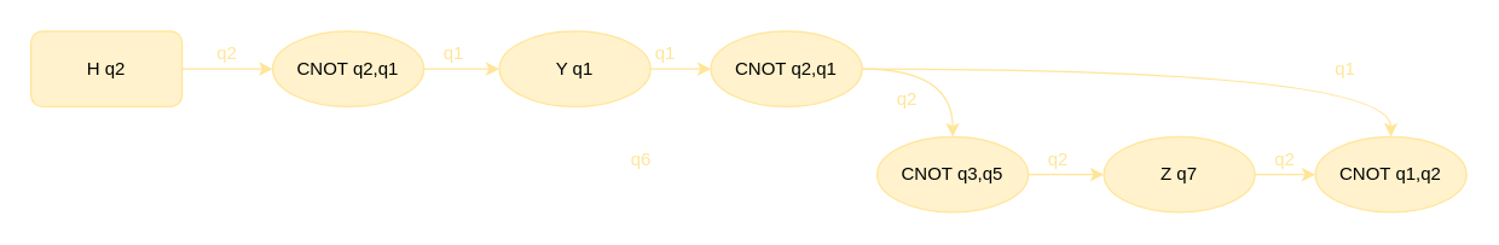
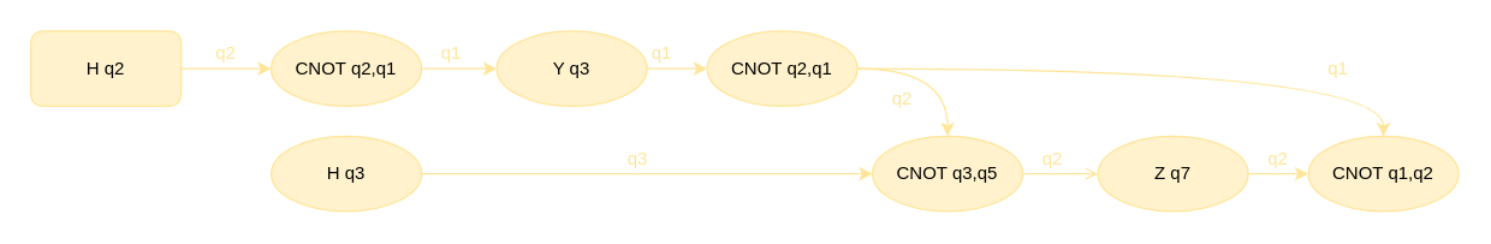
  <mxCell id="0" />
  <mxCell id="1" parent="0" />
  <mxCell id="2" style="edgeStyle=orthogonalEdgeStyle;rounded=0;orthogonalLoop=1;jettySize=auto;html=1;exitX=1;exitY=0.5;exitDx=0;exitDy=0;entryX=0;entryY=0.5;entryDx=0;entryDy=0;fontColor=none;labelBackgroundColor=none;noLabel=1;strokeColor=#FFE599;" edge="1" parent="1" source="3" target="10"><mxGeometry relative="1" as="geometry" /></mxCell>
  <mxCell id="3" value="CNOT q2,q1" style="ellipse;whiteSpace=wrap;html=1;strokeColor=#FFE599;fillColor=#FFF2CC;" vertex="1" parent="1"><mxGeometry x="180" y="20" width="100" height="50" as="geometry" /></mxCell>
  <mxCell id="4" style="edgeStyle=orthogonalEdgeStyle;orthogonalLoop=1;jettySize=auto;html=1;exitX=1;exitY=0.5;exitDx=0;exitDy=0;curved=1;strokeColor=#FFE599;" edge="1" parent="1" source="6" target="8"><mxGeometry relative="1" as="geometry" /></mxCell>
  <mxCell id="5" style="edgeStyle=orthogonalEdgeStyle;orthogonalLoop=1;jettySize=auto;html=1;exitX=1;exitY=0.5;exitDx=0;exitDy=0;entryX=0.5;entryY=0;entryDx=0;entryDy=0;curved=1;strokeColor=#FFE599;" edge="1" parent="1" source="6" target="23"><mxGeometry relative="1" as="geometry" /></mxCell>
  <mxCell id="6" value="CNOT q2,q1" style="ellipse;whiteSpace=wrap;html=1;strokeColor=#FFE599;fillColor=#FFF2CC;" vertex="1" parent="1"><mxGeometry x="470" y="20" width="100" height="50" as="geometry" /></mxCell>
- <mxCell id="7" style="edgeStyle=orthogonalEdgeStyle;rounded=0;orthogonalLoop=1;jettySize=auto;html=1;exitX=1;exitY=0.5;exitDx=0;exitDy=0;entryX=0;entryY=0.5;entryDx=0;entryDy=0;strokeColor=#FFE599;" edge="1" parent="1" source="8" target="14"><mxGeometry relative="1" as="geometry" /></mxCell>
+ <mxCell id="7" style="edgeStyle=orthogonalEdgeStyle;rounded=0;orthogonalLoop=1;jettySize=auto;html=1;exitX=1;exitY=0.5;exitDx=0;exitDy=0;entryX=0;entryY=0.5;entryDx=0;entryDy=0;strokeColor=#FFE599;endArrow=open;" edge="1" parent="1" source="8" target="14"><mxGeometry relative="1" as="geometry" /></mxCell>
  <mxCell id="8" value="CNOT q3,q5" style="ellipse;whiteSpace=wrap;html=1;strokeColor=#FFE599;fillColor=#FFF2CC;" vertex="1" parent="1"><mxGeometry x="580" y="90" width="100" height="50" as="geometry" /></mxCell>
  <mxCell id="9" style="edgeStyle=orthogonalEdgeStyle;rounded=0;orthogonalLoop=1;jettySize=auto;html=1;exitX=1;exitY=0.5;exitDx=0;exitDy=0;entryX=0;entryY=0.5;entryDx=0;entryDy=0;strokeColor=#FFE599;" edge="1" parent="1" source="10" target="6"><mxGeometry relative="1" as="geometry" /></mxCell>
- <mxCell id="10" value="Y q1" style="ellipse;whiteSpace=wrap;html=1;strokeColor=#FFE599;fillColor=#FFF2CC;" vertex="1" parent="1"><mxGeometry x="330" y="20" width="100" height="50" as="geometry" /></mxCell>
+ <mxCell id="10" value="Y q3" style="ellipse;whiteSpace=wrap;html=1;strokeColor=#FFE599;fillColor=#FFF2CC;" vertex="1" parent="1"><mxGeometry x="330" y="20" width="100" height="50" as="geometry" /></mxCell>
+ <mxCell id="11" style="edgeStyle=orthogonalEdgeStyle;rounded=0;orthogonalLoop=1;jettySize=auto;html=1;exitX=1;exitY=0.5;exitDx=0;exitDy=0;entryX=0;entryY=0.5;entryDx=0;entryDy=0;strokeColor=#FFE599;" edge="1" parent="1" source="12" target="8"><mxGeometry relative="1" as="geometry" /></mxCell>
+ <mxCell id="12" value="H q3" style="ellipse;whiteSpace=wrap;html=1;strokeColor=#FFE599;fillColor=#FFF2CC;" vertex="1" parent="1"><mxGeometry x="180" y="90" width="100" height="50" as="geometry" /></mxCell>
  <mxCell id="13" style="edgeStyle=orthogonalEdgeStyle;rounded=0;orthogonalLoop=1;jettySize=auto;html=1;exitX=1;exitY=0.5;exitDx=0;exitDy=0;entryX=0;entryY=0.5;entryDx=0;entryDy=0;strokeColor=#FFE599;" edge="1" parent="1" source="14" target="23"><mxGeometry relative="1" as="geometry" /></mxCell>
  <mxCell id="14" value="Z q7" style="ellipse;whiteSpace=wrap;html=1;strokeColor=#FFE599;fillColor=#FFF2CC;" vertex="1" parent="1"><mxGeometry x="730" y="90" width="100" height="50" as="geometry" /></mxCell>
  <mxCell id="15" value="q1" style="text;html=1;strokeColor=none;fillColor=none;align=center;verticalAlign=middle;whiteSpace=wrap;rounded=0;fontColor=#FFE599;" vertex="1" parent="1"><mxGeometry x="270" y="20" width="60" height="30" as="geometry" /></mxCell>
  <mxCell id="16" value="q1" style="text;html=1;strokeColor=none;fillColor=none;align=center;verticalAlign=middle;whiteSpace=wrap;rounded=0;fontColor=#FFE599;" vertex="1" parent="1"><mxGeometry x="410" y="20" width="60" height="30" as="geometry" /></mxCell>
  <mxCell id="17" value="q2" style="text;html=1;strokeColor=none;fillColor=none;align=center;verticalAlign=middle;whiteSpace=wrap;rounded=0;fontColor=#FFE599;" vertex="1" parent="1"><mxGeometry x="570" y="50" width="60" height="30" as="geometry" /></mxCell>
  <mxCell id="18" value="q2" style="text;html=1;strokeColor=none;fillColor=none;align=center;verticalAlign=middle;whiteSpace=wrap;rounded=0;fontColor=#FFE599;" vertex="1" parent="1"><mxGeometry x="670" y="90" width="60" height="30" as="geometry" /></mxCell>
- <mxCell id="19" value="q6" style="text;html=1;strokeColor=none;fillColor=none;align=center;verticalAlign=middle;whiteSpace=wrap;rounded=0;fontColor=#FFE599;" vertex="1" parent="1"><mxGeometry x="394" y="90" width="60" height="30" as="geometry" /></mxCell>
+ <mxCell id="19" value="q3" style="text;html=1;strokeColor=none;fillColor=none;align=center;verticalAlign=middle;whiteSpace=wrap;rounded=0;fontColor=#FFE599;" vertex="1" parent="1"><mxGeometry x="394" y="90" width="60" height="30" as="geometry" /></mxCell>
  <mxCell id="20" style="edgeStyle=orthogonalEdgeStyle;rounded=0;orthogonalLoop=1;jettySize=auto;html=1;exitX=1;exitY=0.5;exitDx=0;exitDy=0;entryX=0;entryY=0.5;entryDx=0;entryDy=0;strokeColor=#FFE599;" edge="1" parent="1" source="21" target="3"><mxGeometry relative="1" as="geometry" /></mxCell>
  <mxCell id="21" value="H q2" style="whiteSpace=wrap;html=1;strokeColor=#FFE599;fillColor=#FFF2CC;rounded=1;" vertex="1" parent="1"><mxGeometry x="20" y="20" width="100" height="50" as="geometry" /></mxCell>
  <mxCell id="22" value="q2" style="text;html=1;strokeColor=none;fillColor=none;align=center;verticalAlign=middle;whiteSpace=wrap;rounded=0;fontColor=#FFE599;" vertex="1" parent="1"><mxGeometry x="120" y="20" width="60" height="30" as="geometry" /></mxCell>
  <mxCell id="23" value="CNOT q1,q2" style="ellipse;whiteSpace=wrap;html=1;strokeColor=#FFE599;fillColor=#FFF2CC;" vertex="1" parent="1"><mxGeometry x="870" y="90" width="100" height="50" as="geometry" /></mxCell>
  <mxCell id="24" value="q2" style="text;html=1;strokeColor=none;fillColor=none;align=center;verticalAlign=middle;whiteSpace=wrap;rounded=0;fontColor=#FFE599;" vertex="1" parent="1"><mxGeometry x="820" y="90" width="60" height="30" as="geometry" /></mxCell>
  <mxCell id="25" value="q1" style="text;html=1;strokeColor=none;fillColor=none;align=center;verticalAlign=middle;whiteSpace=wrap;rounded=0;fontColor=#FFE599;" vertex="1" parent="1"><mxGeometry x="860" y="30" width="60" height="30" as="geometry" /></mxCell>
